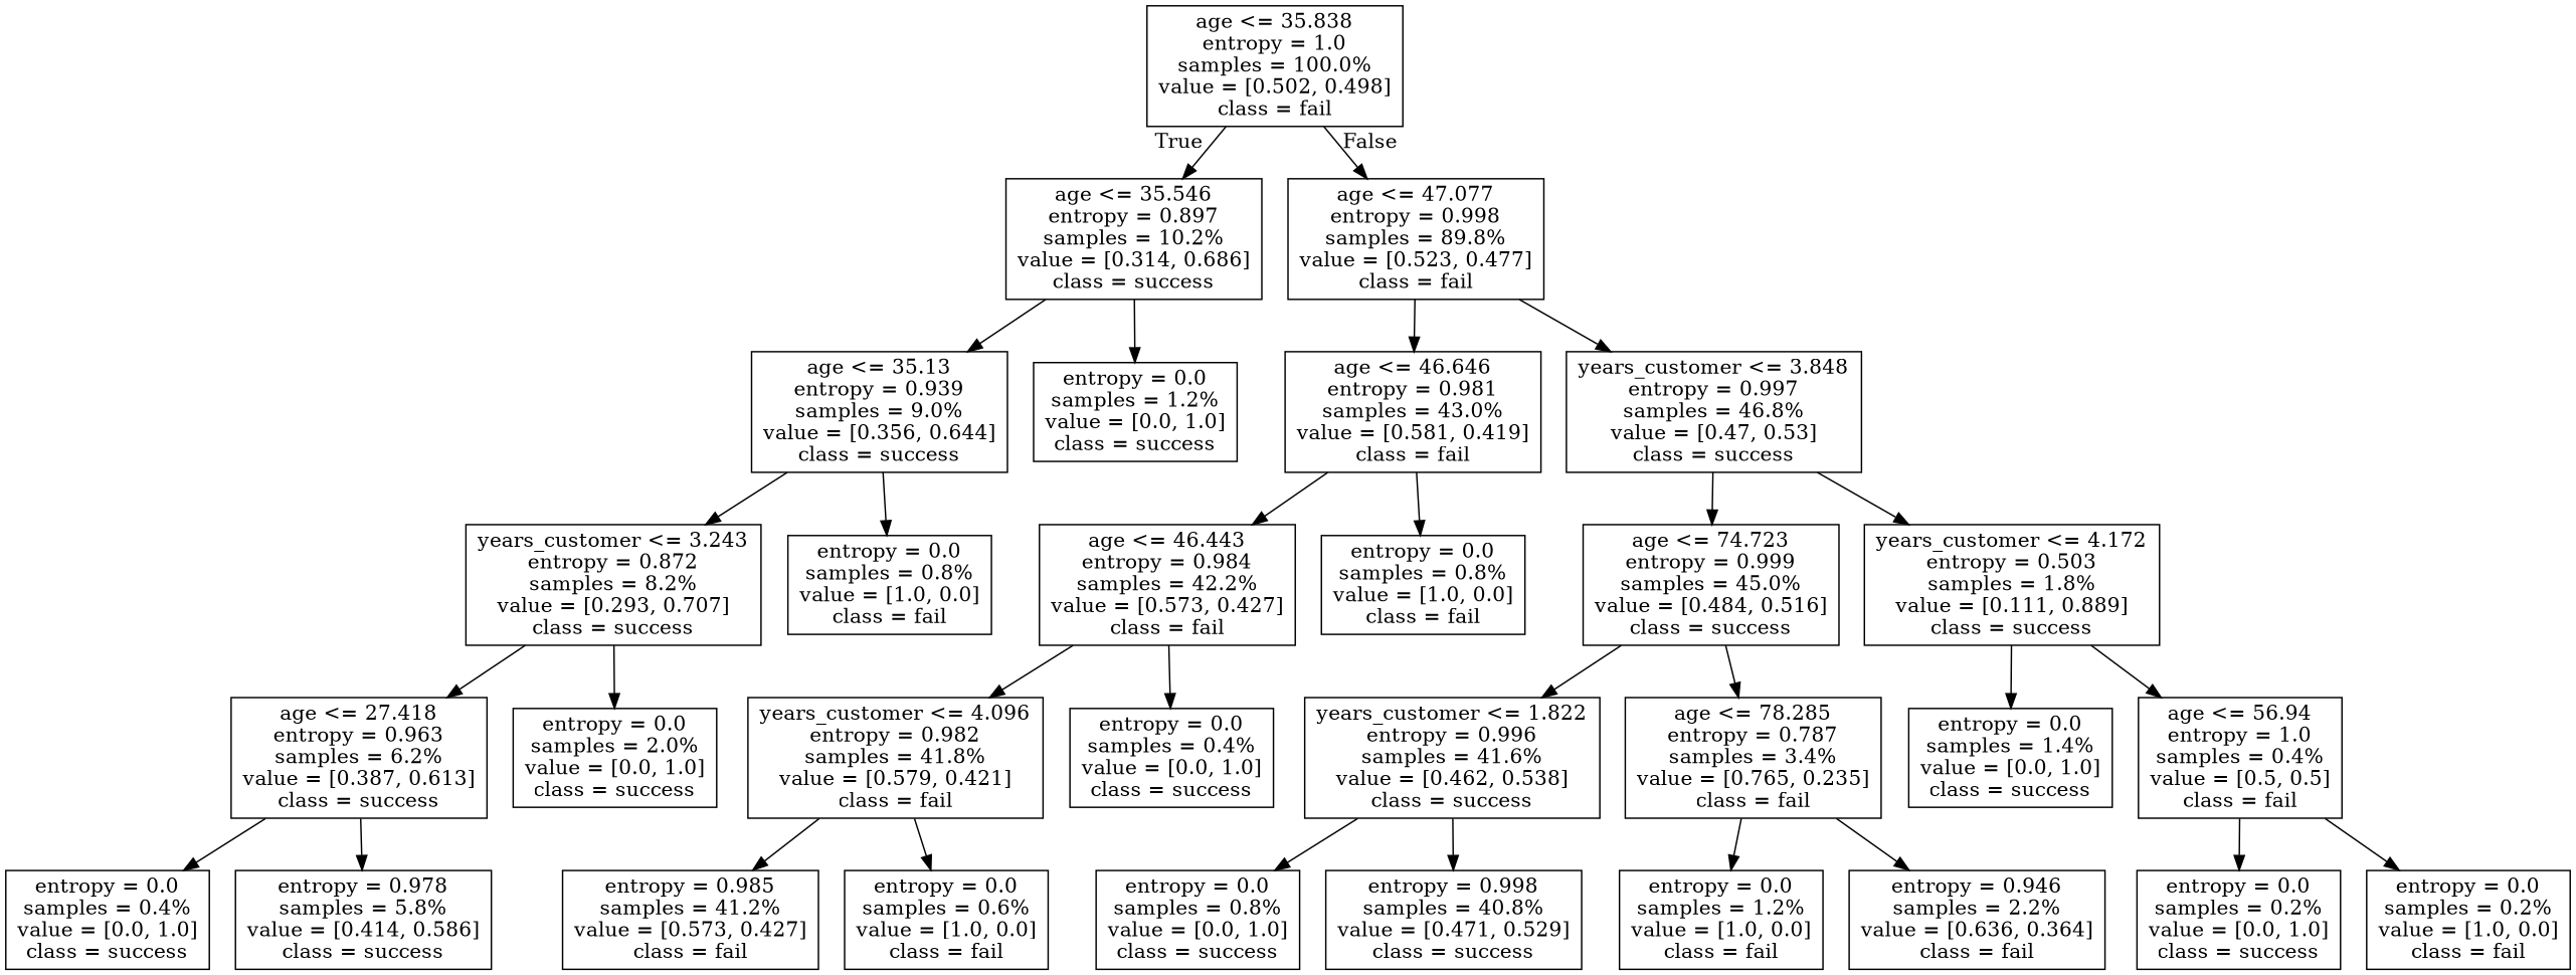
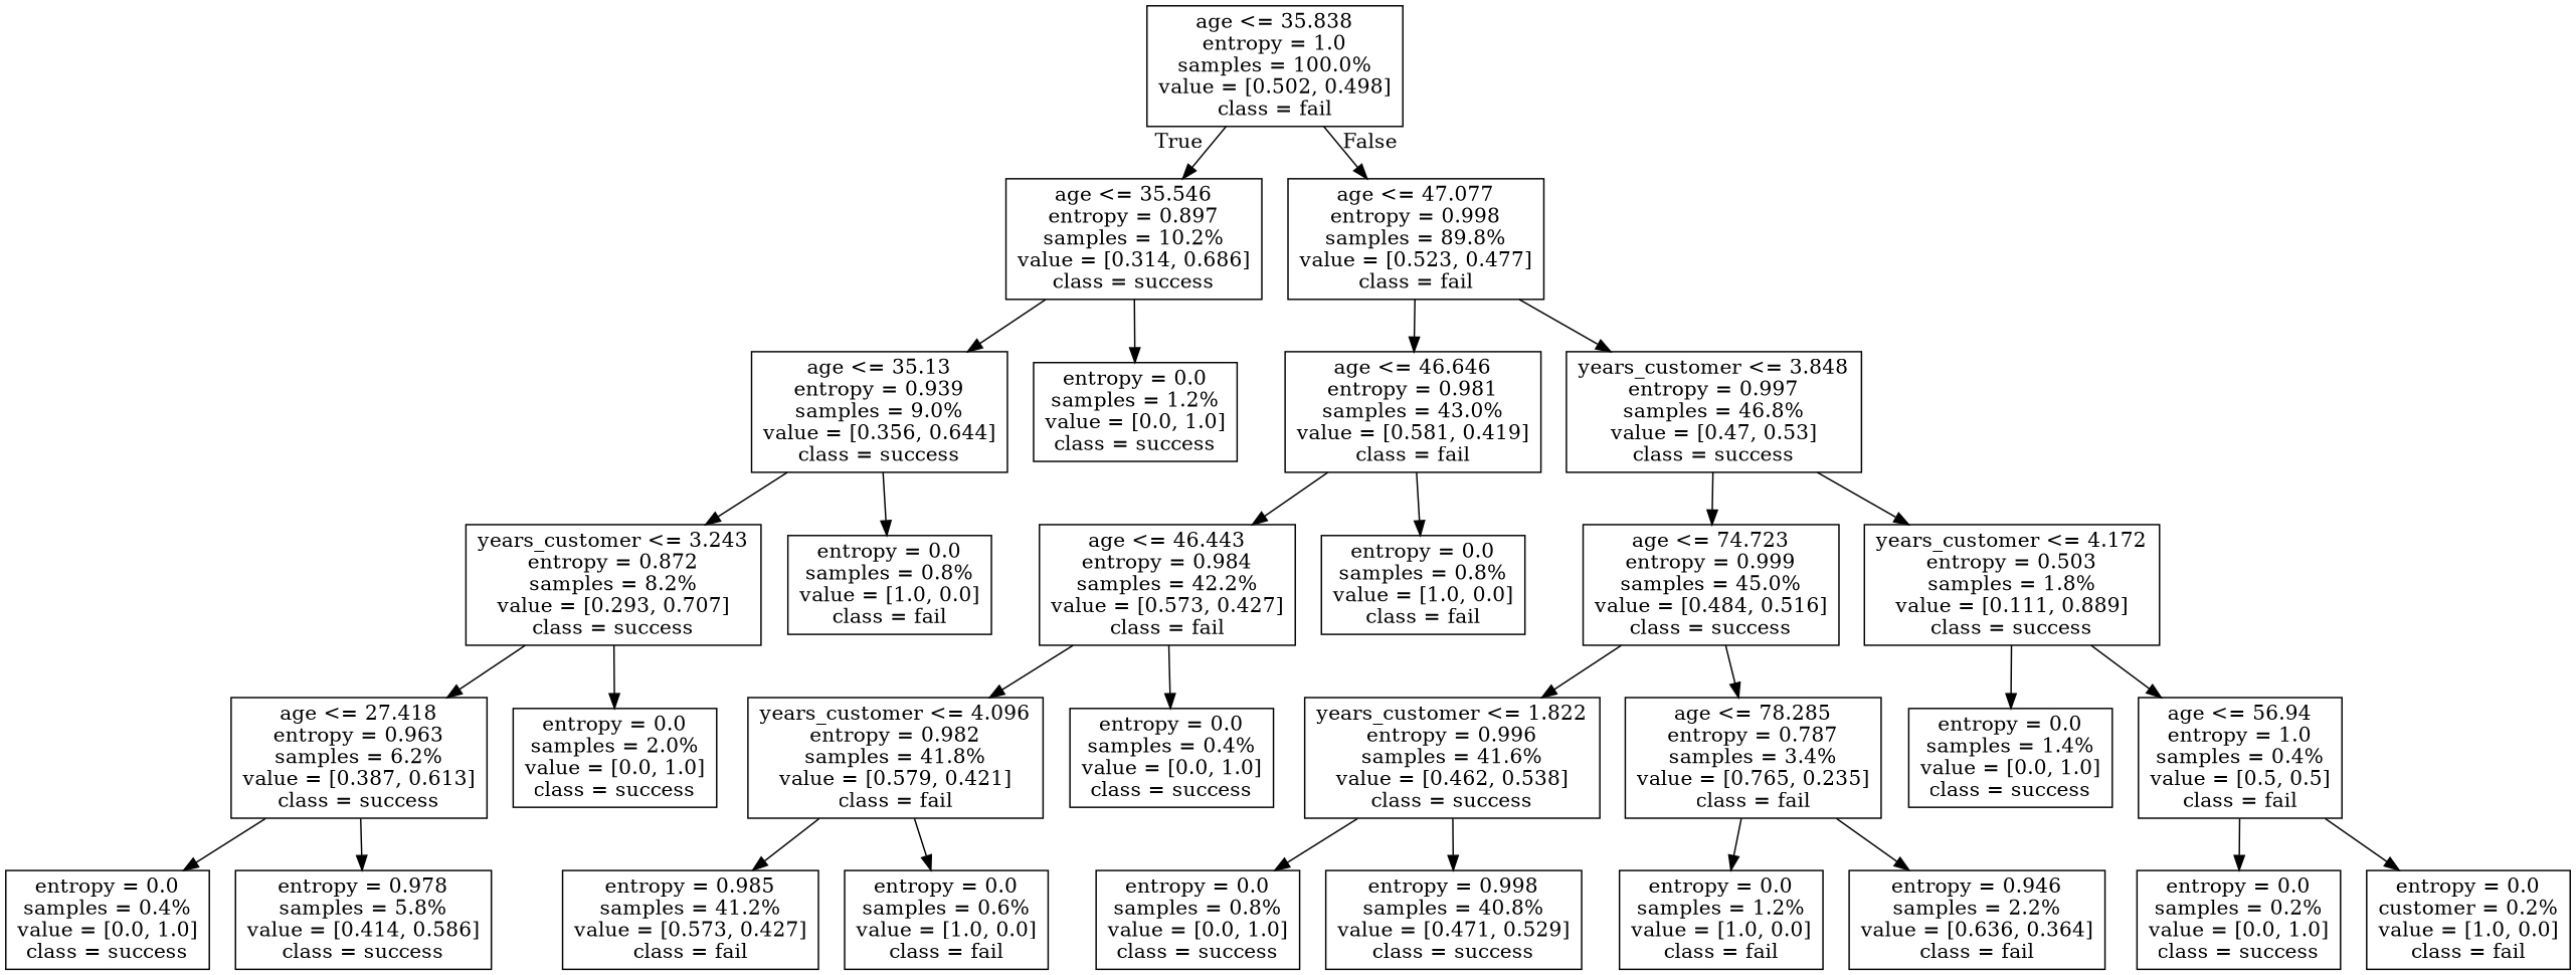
  digraph {
    node [shape=box]
    n1 [label="age <= 35.838\nentropy = 1.0\nsamples = 100.0%\nvalue = [0.502, 0.498]\nclass = fail"]
    n2 [label="age <= 35.546\nentropy = 0.897\nsamples = 10.2%\nvalue = [0.314, 0.686]\nclass = success"]
    n3 [label="age <= 47.077\nentropy = 0.998\nsamples = 89.8%\nvalue = [0.523, 0.477]\nclass = fail"]
    n4 [label="age <= 35.13\nentropy = 0.939\nsamples = 9.0%\nvalue = [0.356, 0.644]\nclass = success"]
    n5 [label="entropy = 0.0\nsamples = 1.2%\nvalue = [0.0, 1.0]\nclass = success"]
    n6 [label="years_customer <= 3.243\nentropy = 0.872\nsamples = 8.2%\nvalue = [0.293, 0.707]\nclass = success"]
    n7 [label="entropy = 0.0\nsamples = 0.8%\nvalue = [1.0, 0.0]\nclass = fail"]
    n8 [label="age <= 27.418\nentropy = 0.963\nsamples = 6.2%\nvalue = [0.387, 0.613]\nclass = success"]
    n9 [label="entropy = 0.0\nsamples = 2.0%\nvalue = [0.0, 1.0]\nclass = success"]
    n10 [label="entropy = 0.0\nsamples = 0.4%\nvalue = [0.0, 1.0]\nclass = success"]
    n11 [label="entropy = 0.978\nsamples = 5.8%\nvalue = [0.414, 0.586]\nclass = success"]
    n12 [label="age <= 46.646\nentropy = 0.981\nsamples = 43.0%\nvalue = [0.581, 0.419]\nclass = fail"]
    n13 [label="years_customer <= 3.848\nentropy = 0.997\nsamples = 46.8%\nvalue = [0.47, 0.53]\nclass = success"]
    n14 [label="age <= 46.443\nentropy = 0.984\nsamples = 42.2%\nvalue = [0.573, 0.427]\nclass = fail"]
    n15 [label="entropy = 0.0\nsamples = 0.8%\nvalue = [1.0, 0.0]\nclass = fail"]
    n16 [label="years_customer <= 4.096\nentropy = 0.982\nsamples = 41.8%\nvalue = [0.579, 0.421]\nclass = fail"]
    n17 [label="entropy = 0.0\nsamples = 0.4%\nvalue = [0.0, 1.0]\nclass = success"]
    n18 [label="entropy = 0.985\nsamples = 41.2%\nvalue = [0.573, 0.427]\nclass = fail"]
    n19 [label="entropy = 0.0\nsamples = 0.6%\nvalue = [1.0, 0.0]\nclass = fail"]
    n20 [label="age <= 74.723\nentropy = 0.999\nsamples = 45.0%\nvalue = [0.484, 0.516]\nclass = success"]
    n21 [label="years_customer <= 4.172\nentropy = 0.503\nsamples = 1.8%\nvalue = [0.111, 0.889]\nclass = success"]
    n22 [label="years_customer <= 1.822\nentropy = 0.996\nsamples = 41.6%\nvalue = [0.462, 0.538]\nclass = success"]
    n23 [label="age <= 78.285\nentropy = 0.787\nsamples = 3.4%\nvalue = [0.765, 0.235]\nclass = fail"]
    n24 [label="entropy = 0.0\nsamples = 0.8%\nvalue = [0.0, 1.0]\nclass = success"]
    n25 [label="entropy = 0.998\nsamples = 40.8%\nvalue = [0.471, 0.529]\nclass = success"]
    n26 [label="entropy = 0.0\nsamples = 1.2%\nvalue = [1.0, 0.0]\nclass = fail"]
    n27 [label="entropy = 0.946\nsamples = 2.2%\nvalue = [0.636, 0.364]\nclass = fail"]
    n28 [label="entropy = 0.0\nsamples = 1.4%\nvalue = [0.0, 1.0]\nclass = success"]
    n29 [label="age <= 56.94\nentropy = 1.0\nsamples = 0.4%\nvalue = [0.5, 0.5]\nclass = fail"]
    n30 [label="entropy = 0.0\nsamples = 0.2%\nvalue = [0.0, 1.0]\nclass = success"]
-   n31 [label="entropy = 0.0\nsamples = 0.2%\nvalue = [1.0, 0.0]\nclass = fail"]
+   n31 [label="entropy = 0.0\ncustomer = 0.2%\nvalue = [1.0, 0.0]\nclass = fail"]
    n1 -> n2 [headlabel=True labelangle=45 labeldistance=2.5]
    n1 -> n3 [headlabel=False labelangle=-45 labeldistance=2.5]
    n2 -> n4
    n2 -> n5
    n3 -> n12
    n3 -> n13
    n4 -> n6
    n4 -> n7
    n6 -> n8
    n6 -> n9
    n8 -> n10
    n8 -> n11
    n12 -> n14
    n12 -> n15
    n13 -> n20
    n13 -> n21
    n14 -> n16
    n14 -> n17
    n16 -> n18
    n16 -> n19
    n20 -> n22
    n20 -> n23
    n21 -> n28
    n21 -> n29
    n22 -> n24
    n22 -> n25
    n23 -> n26
    n23 -> n27
    n29 -> n30
    n29 -> n31
  }
